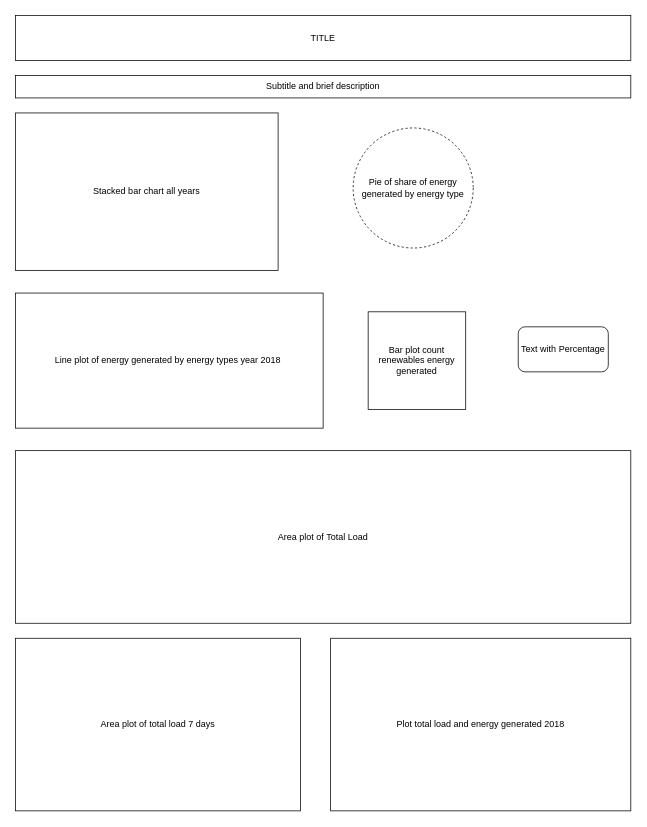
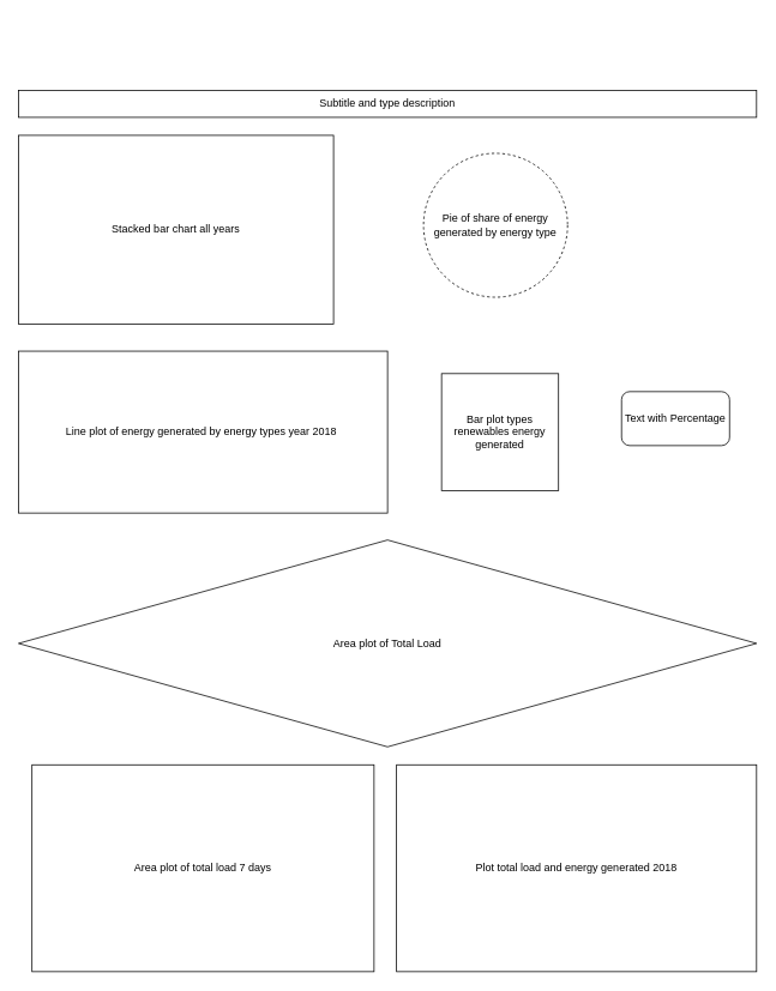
  <mxCell id="0" />
  <mxCell id="1" parent="0" />
- <mxCell id="2" value="TITLE" style="rounded=0;whiteSpace=wrap;html=1;" vertex="1" parent="1"><mxGeometry x="20" y="20" width="820" height="60" as="geometry" /></mxCell>
- <mxCell id="3" value="Subtitle and brief description" style="rounded=0;whiteSpace=wrap;html=1;" vertex="1" parent="1"><mxGeometry x="20" y="100" width="820" height="30" as="geometry" /></mxCell>
+ <mxCell id="3" value="Subtitle and type description" style="rounded=0;whiteSpace=wrap;html=1;" vertex="1" parent="1"><mxGeometry x="20" y="100" width="820" height="30" as="geometry" /></mxCell>
  <mxCell id="4" value="Stacked bar chart all years" style="rounded=0;whiteSpace=wrap;html=1;" vertex="1" parent="1"><mxGeometry x="20" y="150" width="350" height="210" as="geometry" /></mxCell>
  <mxCell id="5" value="Pie of share of energy generated by energy type" style="ellipse;whiteSpace=wrap;html=1;aspect=fixed;dashed=1;" vertex="1" parent="1"><mxGeometry x="470" y="170" width="160" height="160" as="geometry" /></mxCell>
  <mxCell id="6" value="Line plot of energy generated by energy types year 2018&amp;nbsp;" style="rounded=0;whiteSpace=wrap;html=1;" vertex="1" parent="1"><mxGeometry x="20" y="390" width="410" height="180" as="geometry" /></mxCell>
- <mxCell id="7" value="Bar plot count renewables energy generated" style="whiteSpace=wrap;html=1;aspect=fixed;" vertex="1" parent="1"><mxGeometry x="490" y="415" width="130" height="130" as="geometry" /></mxCell>
+ <mxCell id="7" value="Bar plot types renewables energy generated" style="whiteSpace=wrap;html=1;aspect=fixed;" vertex="1" parent="1"><mxGeometry x="490" y="415" width="130" height="130" as="geometry" /></mxCell>
  <mxCell id="8" value="Text with Percentage" style="rounded=1;whiteSpace=wrap;html=1;" vertex="1" parent="1"><mxGeometry x="690" y="435" width="120" height="60" as="geometry" /></mxCell>
- <mxCell id="9" value="Area plot of Total Load" style="rounded=0;whiteSpace=wrap;html=1;" vertex="1" parent="1"><mxGeometry x="20" y="600" width="820" height="230" as="geometry" /></mxCell>
- <mxCell id="10" value="Area plot of total load 7 days" style="rounded=0;whiteSpace=wrap;html=1;" vertex="1" parent="1"><mxGeometry x="20" y="850" width="380" height="230" as="geometry" /></mxCell>
+ <mxCell id="9" value="Area plot of Total Load" style="rhombus;whiteSpace=wrap;html=1;" vertex="1" parent="1"><mxGeometry x="20" y="600" width="820" height="230" as="geometry" /></mxCell>
+ <mxCell id="10" value="Area plot of total load 7 days" style="rounded=0;whiteSpace=wrap;html=1;" vertex="1" parent="1"><mxGeometry x="35" y="850" width="380" height="230" as="geometry" /></mxCell>
  <mxCell id="11" value="Plot total load and energy generated 2018" style="rounded=0;whiteSpace=wrap;html=1;" vertex="1" parent="1"><mxGeometry x="440" y="850" width="400" height="230" as="geometry" /></mxCell>
